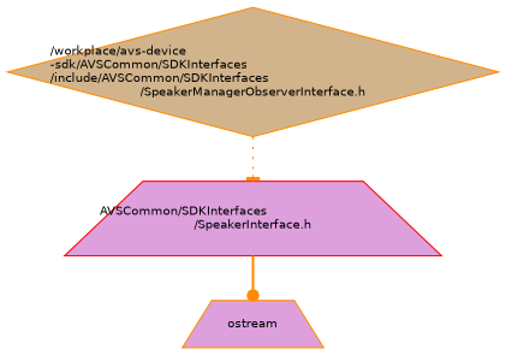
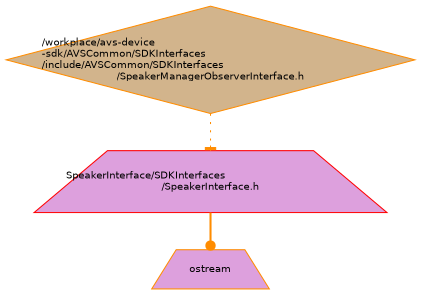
  digraph {
    node [color=darkorange fillcolor=plum fontname=Helvetica fontsize=10 shape=trapezium style=filled]
    edge [color=darkorange fontname=Helvetica fontsize=10 labelfontname=Helvetica labelfontsize=10]
    n1 [fillcolor=tan fontcolor=black height=0.2 label="/workplace/avs-device\l-sdk/AVSCommon/SDKInterfaces\l/include/AVSCommon/SDKInterfaces\l/SpeakerManagerObserverInterface.h" shape=diamond width=0.4]
-   n2 [color=red height=0.2 label="AVSCommon/SDKInterfaces\l/SpeakerInterface.h" width=0.4]
+   n2 [color=red height=0.2 label="SpeakerInterface/SDKInterfaces\l/SpeakerInterface.h" width=0.4]
    n3 [height=0.2 label=ostream width=0.4]
    n1 -> n2 [style=dotted arrowhead=tee]
    n2 -> n3 [style=bold arrowhead=dot]
  }
